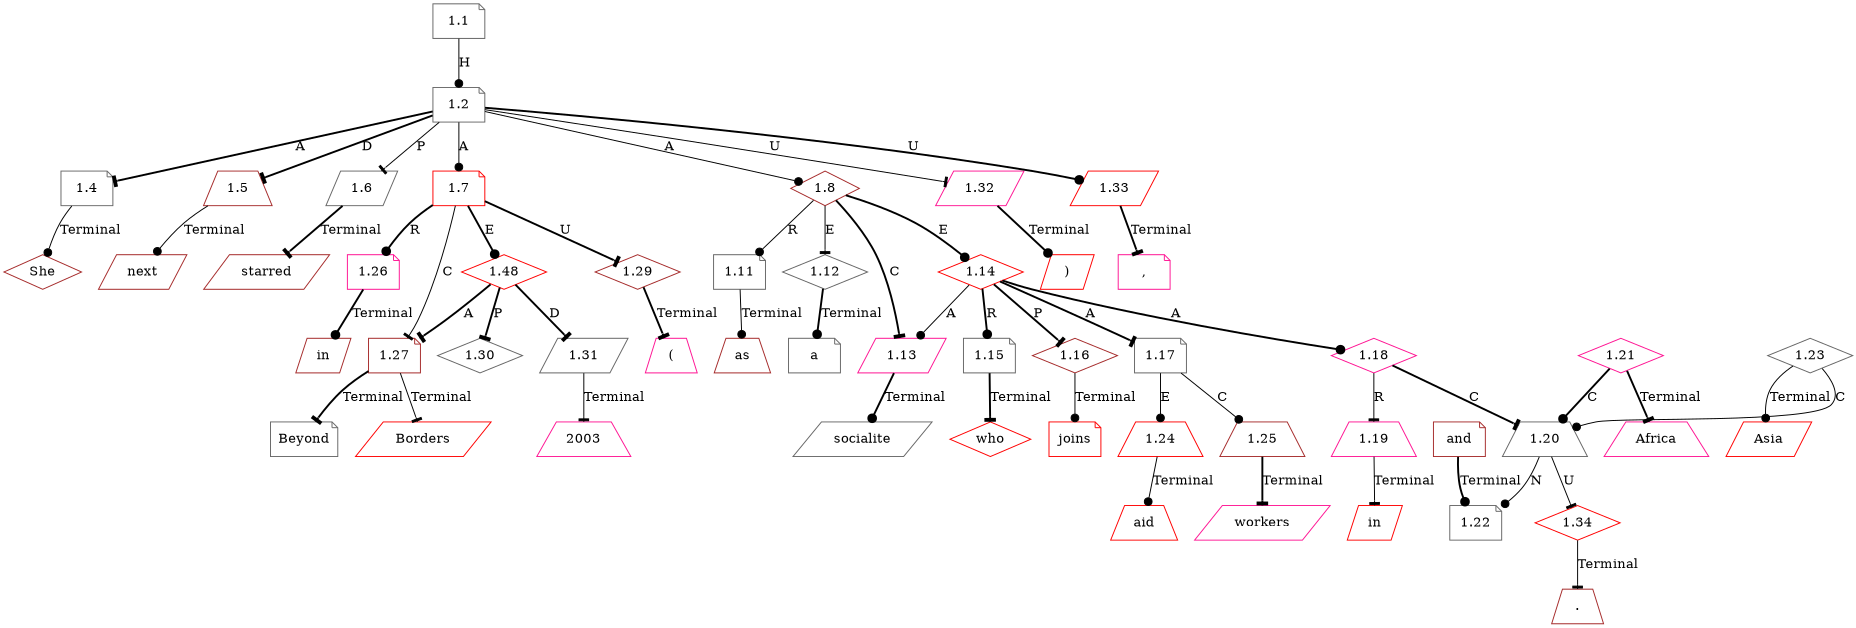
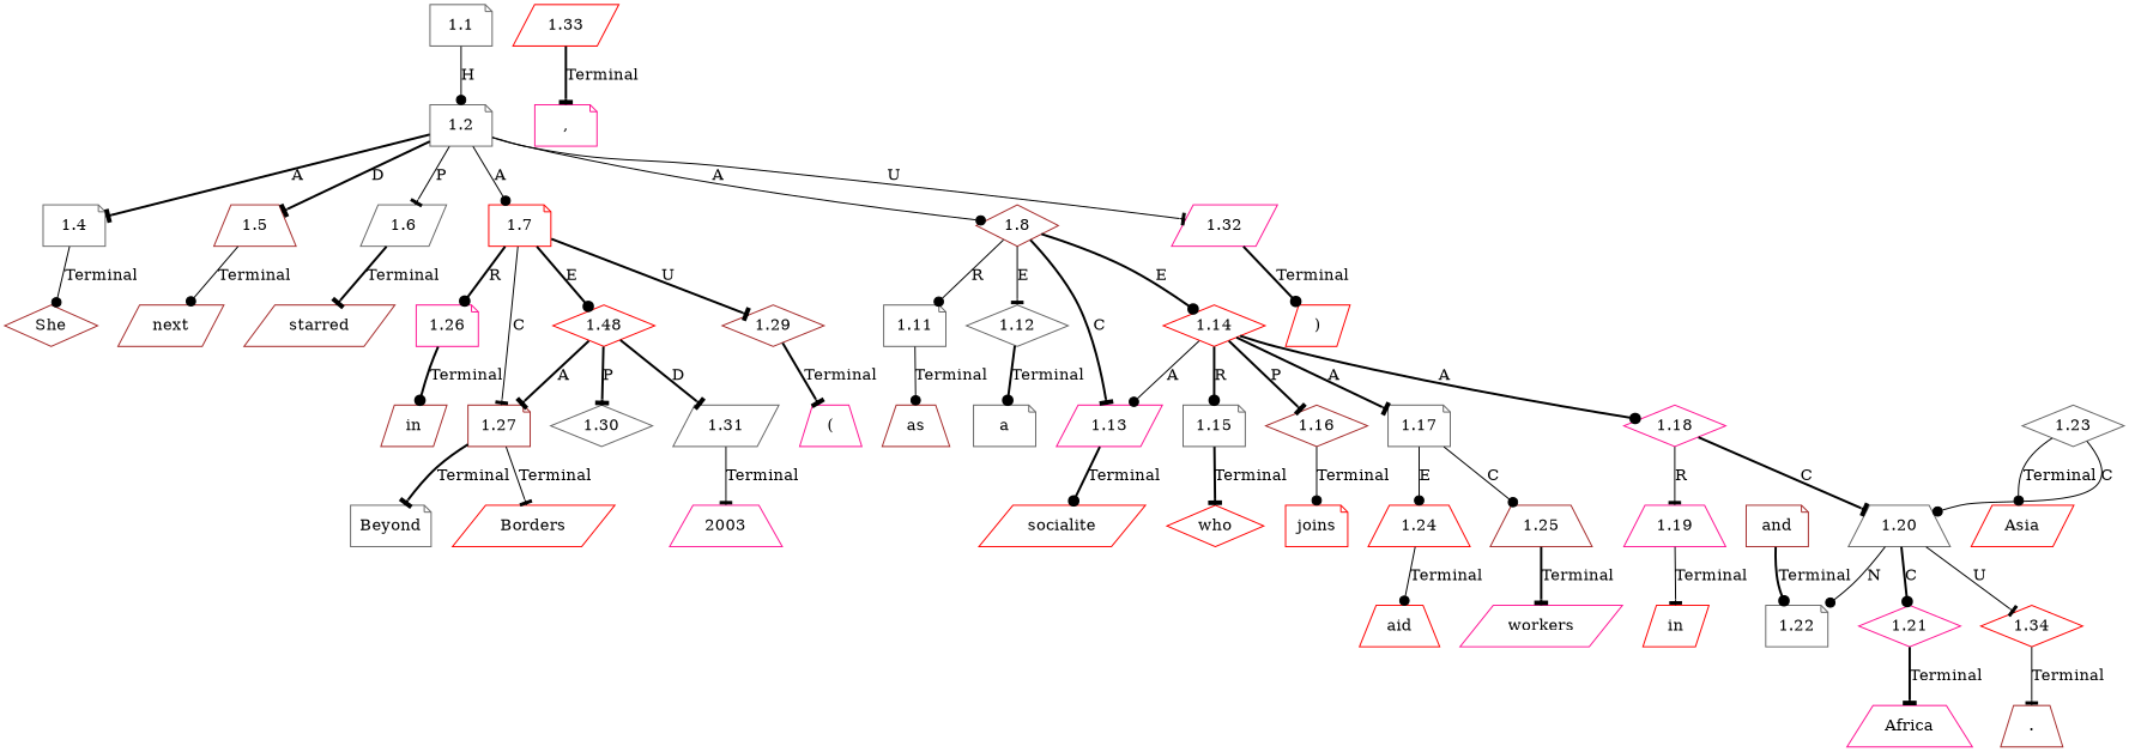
  digraph {
    node [color=gray40 ordering=out shape=note]
    edge [arrowhead=dot ordering=out style=bold]
    n1 [color=brown label=She shape=diamond]
    n2 [color=deeppink label=","]
    n3 [color=brown label=as shape=trapezium]
    n4 [label=a]
-   n5 [label=socialite shape=parallelogram]
+   n5 [color=red label=socialite shape=parallelogram]
    n6 [color=red label=who shape=diamond]
    n7 [color=red label=joins]
    n8 [color=red label=aid shape=trapezium]
    n9 [color=deeppink label=workers shape=parallelogram]
    n10 [color=red label=in shape=parallelogram]
    n11 [color=deeppink label=Africa shape=trapezium]
    n12 [color=brown label=next shape=parallelogram]
    n13 [color=brown label=and]
    n14 [label=1.22]
    n15 [color=red label=Asia shape=parallelogram]
    n16 [color=brown label="." shape=trapezium]
    n17 [color=brown label=starred shape=parallelogram]
    n18 [color=brown label=in shape=parallelogram]
    n19 [label=Beyond]
    n20 [color=red label=Borders shape=parallelogram]
    n21 [color=deeppink label="(" shape=trapezium]
    n22 [color=deeppink label=2003 shape=trapezium]
    n23 [color=red label=")" shape=parallelogram]
    n24 [label=1.1]
    n25 [label=1.2]
    n26 [label=1.4]
    n27 [color=brown label=1.5 shape=trapezium]
    n28 [label=1.6 shape=parallelogram]
    n29 [color=red label=1.7]
    n30 [color=brown label=1.8 shape=diamond]
    n31 [color=deeppink label=1.32 shape=parallelogram]
    n32 [color=red label=1.33 shape=parallelogram]
    n33 [color=deeppink label=1.26]
    n34 [color=brown label=1.27]
    n35 [color=red label=1.48 shape=diamond]
    n36 [color=brown label=1.29 shape=diamond]
    n37 [label=1.11]
    n38 [label=1.12 shape=diamond]
    n39 [color=deeppink label=1.13 shape=parallelogram]
    n40 [color=red label=1.14 shape=diamond]
    n41 [label=1.30 shape=diamond]
    n42 [label=1.31 shape=parallelogram]
    n43 [label=1.15]
    n44 [color=brown label=1.16 shape=diamond]
    n45 [label=1.17]
    n46 [color=deeppink label=1.18 shape=diamond]
    n47 [color=red label=1.24 shape=trapezium]
    n48 [color=brown label=1.25 shape=trapezium]
    n49 [color=deeppink label=1.19 shape=trapezium]
    n50 [label=1.20 shape=trapezium]
    n51 [color=deeppink label=1.21 shape=diamond]
    n52 [color=red label=1.34 shape=diamond]
    n53 [label=1.23 shape=diamond]
    n13 -> n14 [label=Terminal]
    n24 -> n25 [label=H style=solid]
    n25 -> n26 [arrowhead=tee label=A]
    n25 -> n27 [arrowhead=tee label=D]
    n25 -> n28 [arrowhead=tee label=P style=solid]
    n25 -> n29 [label=A style=solid]
    n25 -> n30 [label=A style=solid]
    n25 -> n31 [arrowhead=tee label=U style=solid]
-   n25 -> n32 [label=U]
    n26 -> n1 [label=Terminal style=solid]
    n27 -> n12 [label=Terminal style=solid]
    n28 -> n17 [arrowhead=tee label=Terminal]
    n29 -> n33 [label=R]
    n29 -> n34 [arrowhead=tee label=C style=solid]
    n29 -> n35 [label=E]
    n29 -> n36 [arrowhead=tee label=U]
    n30 -> n37 [label=R style=solid]
    n30 -> n38 [arrowhead=tee label=E style=solid]
    n30 -> n39 [arrowhead=tee label=C]
    n30 -> n40 [label=E]
    n31 -> n23 [label=Terminal]
    n32 -> n2 [arrowhead=tee label=Terminal]
    n33 -> n18 [label=Terminal]
    n34 -> n19 [arrowhead=tee label=Terminal]
    n34 -> n20 [arrowhead=tee label=Terminal style=solid]
    n35 -> n34 [arrowhead=tee label=A]
    n35 -> n41 [arrowhead=tee label=P]
    n35 -> n42 [arrowhead=tee label=D]
    n36 -> n21 [arrowhead=tee label=Terminal]
    n37 -> n3 [label=Terminal style=solid]
    n38 -> n4 [label=Terminal]
    n39 -> n5 [label=Terminal]
    n40 -> n39 [label=A style=solid]
    n40 -> n43 [label=R]
    n40 -> n44 [arrowhead=tee label=P]
    n40 -> n45 [arrowhead=tee label=A]
    n40 -> n46 [label=A]
    n42 -> n22 [arrowhead=tee label=Terminal style=solid]
    n43 -> n6 [arrowhead=tee label=Terminal]
    n44 -> n7 [label=Terminal style=solid]
    n45 -> n47 [label=E style=solid]
    n45 -> n48 [label=C style=solid]
    n46 -> n49 [arrowhead=tee label=R style=solid]
    n46 -> n50 [arrowhead=tee label=C]
    n47 -> n8 [label=Terminal style=solid]
    n48 -> n9 [arrowhead=tee label=Terminal]
    n49 -> n10 [arrowhead=tee label=Terminal style=solid]
    n50 -> n14 [label=N style=solid]
-   n51 -> n50 [label=C]
+   n50 -> n51 [label=C]
    n50 -> n52 [arrowhead=tee label=U style=solid]
    n51 -> n11 [arrowhead=tee label=Terminal]
    n52 -> n16 [arrowhead=tee label=Terminal style=solid]
    n53 -> n15 [label=Terminal style=solid]
    n53 -> n50 [label=C style=solid]
  }
